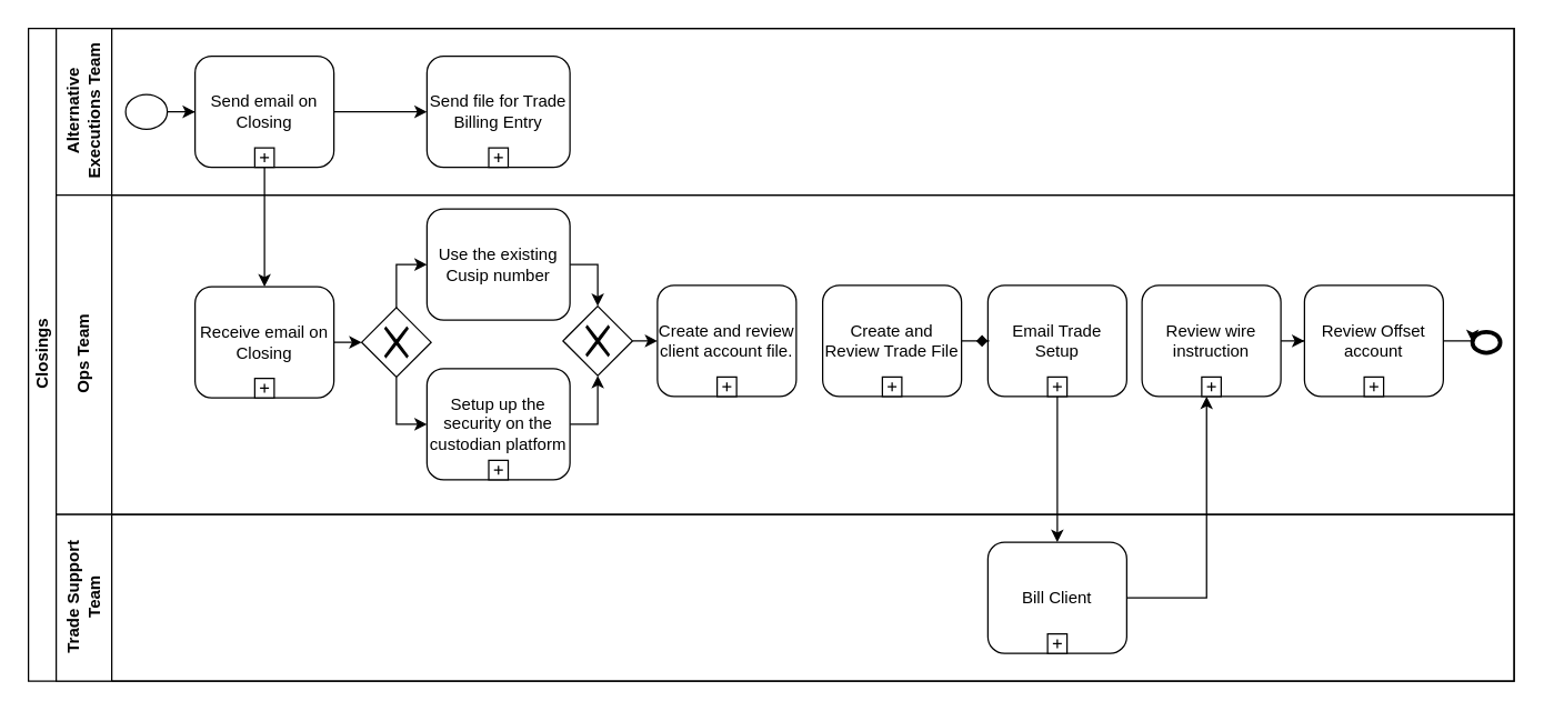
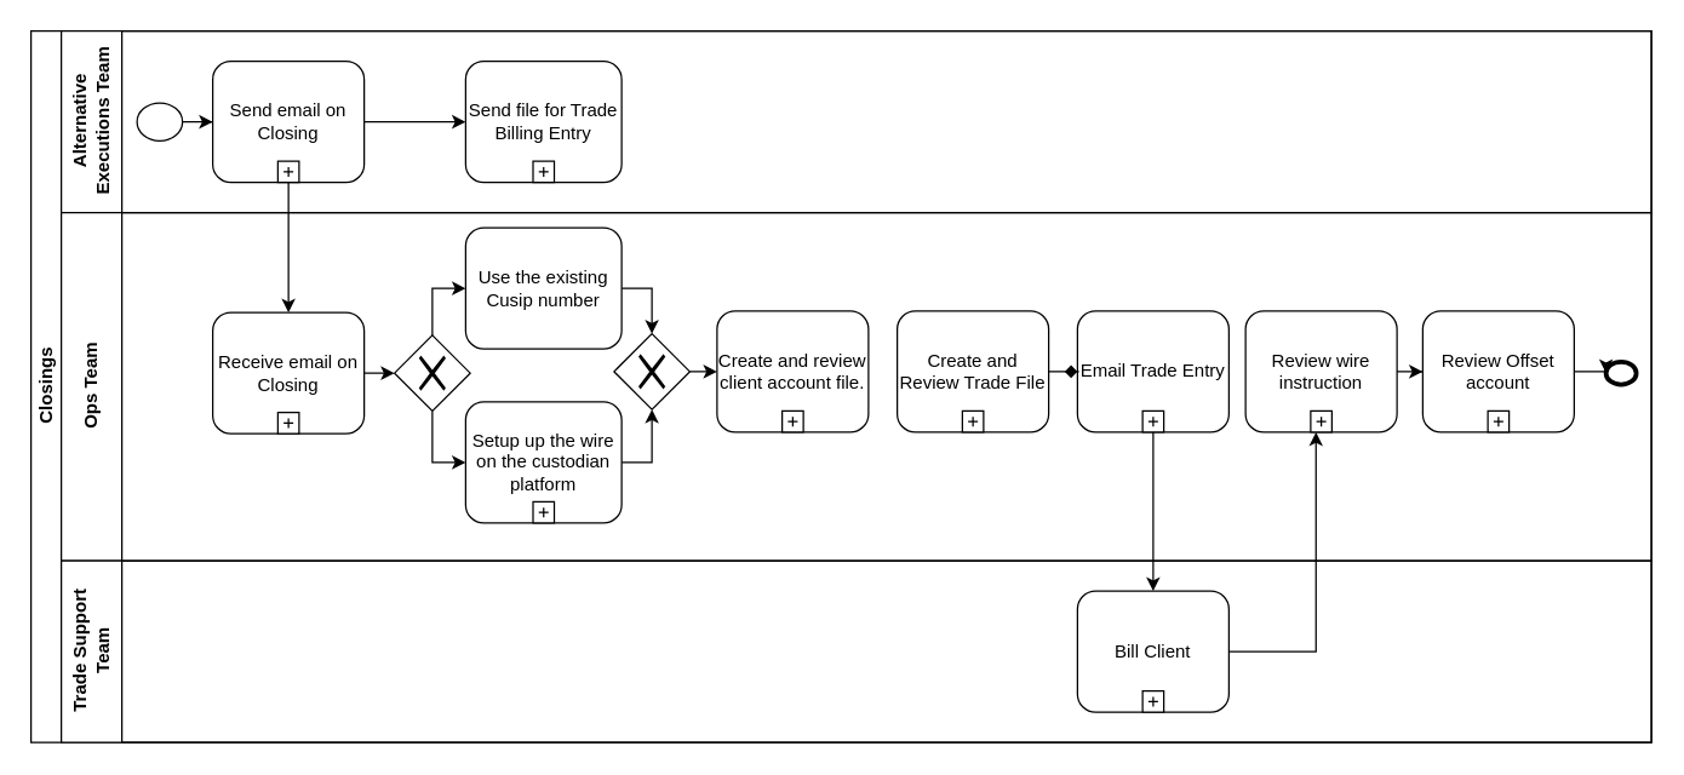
  <mxCell id="0" />
  <mxCell id="1" parent="0" />
  <mxCell id="2" value="Closings" style="swimlane;html=1;childLayout=stackLayout;resizeParent=1;resizeParentMax=0;horizontal=0;startSize=20;horizontalStack=0;" parent="1" vertex="1"><mxGeometry x="20" y="20" width="1070" height="470" as="geometry" /></mxCell>
  <mxCell id="3" value="Alternative &lt;br&gt;Executions Team" style="swimlane;html=1;startSize=40;horizontal=0;" parent="2" vertex="1"><mxGeometry x="20" width="1050" height="120" as="geometry" /></mxCell>
  <mxCell id="4" value="" style="edgeStyle=orthogonalEdgeStyle;rounded=0;orthogonalLoop=1;jettySize=auto;html=1;" edge="1" parent="3" source="5" target="7"><mxGeometry relative="1" as="geometry" /></mxCell>
  <mxCell id="5" value="" style="shape=mxgraph.bpmn.shape;html=1;verticalLabelPosition=bottom;labelBackgroundColor=#ffffff;verticalAlign=top;align=center;perimeter=ellipsePerimeter;outlineConnect=0;outline=standard;symbol=general;" vertex="1" parent="3"><mxGeometry x="50" y="47.5" width="30" height="25" as="geometry" /></mxCell>
  <mxCell id="6" value="" style="edgeStyle=orthogonalEdgeStyle;rounded=0;orthogonalLoop=1;jettySize=auto;html=1;" edge="1" parent="3" source="7" target="9"><mxGeometry relative="1" as="geometry" /></mxCell>
  <mxCell id="7" value="Send email on Closing" style="html=1;whiteSpace=wrap;rounded=1;dropTarget=0;" vertex="1" parent="3"><mxGeometry x="100" y="20" width="100" height="80" as="geometry" /></mxCell>
  <mxCell id="8" value="" style="html=1;shape=plus;outlineConnect=0;" vertex="1" parent="7"><mxGeometry x="0.5" y="1" width="14" height="14" relative="1" as="geometry"><mxPoint x="-7" y="-14" as="offset" /></mxGeometry></mxCell>
  <mxCell id="9" value="Send file for Trade Billing Entry" style="html=1;whiteSpace=wrap;rounded=1;dropTarget=0;" vertex="1" parent="3"><mxGeometry x="267" y="20" width="103" height="80" as="geometry" /></mxCell>
  <mxCell id="10" value="" style="html=1;shape=plus;outlineConnect=0;" vertex="1" parent="9"><mxGeometry x="0.5" y="1" width="14" height="14" relative="1" as="geometry"><mxPoint x="-7" y="-14" as="offset" /></mxGeometry></mxCell>
  <mxCell id="11" value="Ops Team" style="swimlane;html=1;startSize=40;horizontal=0;" parent="2" vertex="1"><mxGeometry x="20" y="120" width="1050" height="230" as="geometry" /></mxCell>
  <mxCell id="12" style="edgeStyle=orthogonalEdgeStyle;rounded=0;orthogonalLoop=1;jettySize=auto;html=1;exitX=1;exitY=0.5;exitDx=0;exitDy=0;entryX=0;entryY=0.5;entryDx=0;entryDy=0;" edge="1" parent="11" source="22" target="26"><mxGeometry relative="1" as="geometry" /></mxCell>
  <mxCell id="13" style="edgeStyle=orthogonalEdgeStyle;rounded=0;orthogonalLoop=1;jettySize=auto;html=1;exitX=1;exitY=0.5;exitDx=0;exitDy=0;entryX=0.5;entryY=0;entryDx=0;entryDy=0;" edge="1" parent="11" source="14" target="38"><mxGeometry relative="1" as="geometry" /></mxCell>
  <mxCell id="14" value="Use the existing Cusip number" style="shape=ext;rounded=1;html=1;whiteSpace=wrap;" vertex="1" parent="11"><mxGeometry x="267" y="10" width="103" height="80" as="geometry" /></mxCell>
  <mxCell id="15" value="" style="edgeStyle=orthogonalEdgeStyle;rounded=0;orthogonalLoop=1;jettySize=auto;html=1;" edge="1" parent="11" source="16" target="32"><mxGeometry relative="1" as="geometry" /></mxCell>
  <mxCell id="16" value="Review wire instruction" style="html=1;whiteSpace=wrap;rounded=1;dropTarget=0;" vertex="1" parent="11"><mxGeometry x="782" y="65" width="100" height="80" as="geometry" /></mxCell>
  <mxCell id="17" value="" style="html=1;shape=plus;outlineConnect=0;" vertex="1" parent="16"><mxGeometry x="0.5" y="1" width="14" height="14" relative="1" as="geometry"><mxPoint x="-7" y="-14" as="offset" /></mxGeometry></mxCell>
- <mxCell id="18" value="Email Trade Setup" style="html=1;whiteSpace=wrap;rounded=1;dropTarget=0;" vertex="1" parent="11"><mxGeometry x="671" y="65" width="100" height="80" as="geometry" /></mxCell>
+ <mxCell id="18" value="Email Trade Entry" style="html=1;whiteSpace=wrap;rounded=1;dropTarget=0;" vertex="1" parent="11"><mxGeometry x="671" y="65" width="100" height="80" as="geometry" /></mxCell>
  <mxCell id="19" value="" style="html=1;shape=plus;outlineConnect=0;" vertex="1" parent="18"><mxGeometry x="0.5" y="1" width="14" height="14" relative="1" as="geometry"><mxPoint x="-7" y="-14" as="offset" /></mxGeometry></mxCell>
  <mxCell id="20" value="Create and review client account file." style="html=1;whiteSpace=wrap;rounded=1;dropTarget=0;" vertex="1" parent="11"><mxGeometry x="433" y="65" width="100" height="80" as="geometry" /></mxCell>
  <mxCell id="21" value="" style="html=1;shape=plus;outlineConnect=0;" vertex="1" parent="20"><mxGeometry x="0.5" y="1" width="14" height="14" relative="1" as="geometry"><mxPoint x="-7" y="-14" as="offset" /></mxGeometry></mxCell>
  <mxCell id="22" value="Receive email on Closing" style="html=1;whiteSpace=wrap;rounded=1;dropTarget=0;" vertex="1" parent="11"><mxGeometry x="100" y="66" width="100" height="80" as="geometry" /></mxCell>
  <mxCell id="23" value="" style="html=1;shape=plus;outlineConnect=0;" vertex="1" parent="22"><mxGeometry x="0.5" y="1" width="14" height="14" relative="1" as="geometry"><mxPoint x="-7" y="-14" as="offset" /></mxGeometry></mxCell>
  <mxCell id="24" style="edgeStyle=orthogonalEdgeStyle;rounded=0;orthogonalLoop=1;jettySize=auto;html=1;exitX=0.5;exitY=0;exitDx=0;exitDy=0;entryX=0;entryY=0.5;entryDx=0;entryDy=0;" edge="1" parent="11" source="26" target="14"><mxGeometry relative="1" as="geometry"><Array as="points"><mxPoint x="245" y="50" /></Array></mxGeometry></mxCell>
  <mxCell id="25" style="edgeStyle=orthogonalEdgeStyle;rounded=0;orthogonalLoop=1;jettySize=auto;html=1;exitX=0.5;exitY=1;exitDx=0;exitDy=0;entryX=0;entryY=0.5;entryDx=0;entryDy=0;" edge="1" parent="11" source="26" target="35"><mxGeometry relative="1" as="geometry" /></mxCell>
  <mxCell id="26" value="" style="shape=mxgraph.bpmn.shape;html=1;verticalLabelPosition=bottom;labelBackgroundColor=#ffffff;verticalAlign=top;align=center;perimeter=rhombusPerimeter;background=gateway;outlineConnect=0;outline=none;symbol=exclusiveGw;" vertex="1" parent="11"><mxGeometry x="220" y="81" width="50" height="50" as="geometry" /></mxCell>
  <mxCell id="27" style="edgeStyle=orthogonalEdgeStyle;rounded=0;orthogonalLoop=1;jettySize=auto;html=1;exitX=1;exitY=0.5;exitDx=0;exitDy=0;entryX=0.5;entryY=1;entryDx=0;entryDy=0;" edge="1" parent="11" source="35" target="38"><mxGeometry relative="1" as="geometry" /></mxCell>
  <mxCell id="28" value="" style="edgeStyle=orthogonalEdgeStyle;rounded=0;orthogonalLoop=1;jettySize=auto;html=1;endArrow=diamond;" edge="1" parent="11" source="29" target="18"><mxGeometry relative="1" as="geometry" /></mxCell>
  <mxCell id="29" value="Create and Review Trade File" style="html=1;whiteSpace=wrap;rounded=1;dropTarget=0;" vertex="1" parent="11"><mxGeometry x="552" y="65" width="100" height="80" as="geometry" /></mxCell>
  <mxCell id="30" value="" style="html=1;shape=plus;outlineConnect=0;" vertex="1" parent="29"><mxGeometry x="0.5" y="1" width="14" height="14" relative="1" as="geometry"><mxPoint x="-7" y="-14" as="offset" /></mxGeometry></mxCell>
  <mxCell id="31" style="edgeStyle=orthogonalEdgeStyle;rounded=0;orthogonalLoop=1;jettySize=auto;html=1;exitX=1;exitY=0.5;exitDx=0;exitDy=0;entryX=0;entryY=0.5;entryDx=0;entryDy=0;" edge="1" parent="11" source="32" target="34"><mxGeometry relative="1" as="geometry" /></mxCell>
  <mxCell id="32" value="Review Offset account" style="html=1;whiteSpace=wrap;rounded=1;dropTarget=0;" vertex="1" parent="11"><mxGeometry x="899" y="65" width="100" height="80" as="geometry" /></mxCell>
  <mxCell id="33" value="" style="html=1;shape=plus;outlineConnect=0;" vertex="1" parent="32"><mxGeometry x="0.5" y="1" width="14" height="14" relative="1" as="geometry"><mxPoint x="-7" y="-14" as="offset" /></mxGeometry></mxCell>
  <mxCell id="34" value="" style="shape=mxgraph.bpmn.shape;html=1;verticalLabelPosition=bottom;labelBackgroundColor=#ffffff;verticalAlign=top;align=center;perimeter=ellipsePerimeter;outlineConnect=0;outline=end;symbol=general;" vertex="1" parent="11"><mxGeometry x="1020" y="98.5" width="20" height="15" as="geometry" /></mxCell>
- <mxCell id="35" value="Setup up the security on the custodian platform" style="html=1;whiteSpace=wrap;rounded=1;dropTarget=0;" vertex="1" parent="11"><mxGeometry x="267" y="125" width="103" height="80" as="geometry" /></mxCell>
+ <mxCell id="35" value="Setup up the wire on the custodian platform" style="html=1;whiteSpace=wrap;rounded=1;dropTarget=0;" vertex="1" parent="11"><mxGeometry x="267" y="125" width="103" height="80" as="geometry" /></mxCell>
  <mxCell id="36" value="" style="html=1;shape=plus;outlineConnect=0;" vertex="1" parent="35"><mxGeometry x="0.5" y="1" width="14" height="14" relative="1" as="geometry"><mxPoint x="-7" y="-14" as="offset" /></mxGeometry></mxCell>
  <mxCell id="37" style="edgeStyle=orthogonalEdgeStyle;rounded=0;orthogonalLoop=1;jettySize=auto;html=1;exitX=1;exitY=0.5;exitDx=0;exitDy=0;entryX=0;entryY=0.5;entryDx=0;entryDy=0;" edge="1" parent="11" source="38" target="20"><mxGeometry relative="1" as="geometry" /></mxCell>
  <mxCell id="38" value="" style="shape=mxgraph.bpmn.shape;html=1;verticalLabelPosition=bottom;labelBackgroundColor=#ffffff;verticalAlign=top;align=center;perimeter=rhombusPerimeter;background=gateway;outlineConnect=0;outline=none;symbol=exclusiveGw;" vertex="1" parent="11"><mxGeometry x="365" y="80" width="50" height="50" as="geometry" /></mxCell>
  <mxCell id="39" value="Trade Support&lt;br&gt;Team" style="swimlane;html=1;startSize=40;horizontal=0;" parent="2" vertex="1"><mxGeometry x="20" y="350" width="1050" height="120" as="geometry" /></mxCell>
  <mxCell id="40" value="Bill Client" style="html=1;whiteSpace=wrap;rounded=1;dropTarget=0;" vertex="1" parent="39"><mxGeometry x="671" y="20" width="100" height="80" as="geometry" /></mxCell>
  <mxCell id="41" value="" style="html=1;shape=plus;outlineConnect=0;" vertex="1" parent="40"><mxGeometry x="0.5" y="1" width="14" height="14" relative="1" as="geometry"><mxPoint x="-7" y="-14" as="offset" /></mxGeometry></mxCell>
  <mxCell id="42" value="" style="edgeStyle=orthogonalEdgeStyle;rounded=0;orthogonalLoop=1;jettySize=auto;html=1;" edge="1" parent="2" source="7" target="22"><mxGeometry relative="1" as="geometry" /></mxCell>
  <mxCell id="43" value="" style="edgeStyle=orthogonalEdgeStyle;rounded=0;orthogonalLoop=1;jettySize=auto;html=1;" edge="1" parent="2" source="18" target="40"><mxGeometry relative="1" as="geometry" /></mxCell>
  <mxCell id="44" style="edgeStyle=orthogonalEdgeStyle;rounded=0;orthogonalLoop=1;jettySize=auto;html=1;exitX=1;exitY=0.5;exitDx=0;exitDy=0;entryX=0.25;entryY=1;entryDx=0;entryDy=0;" edge="1" parent="2" source="40" target="17"><mxGeometry relative="1" as="geometry" /></mxCell>
